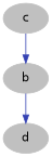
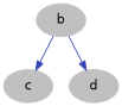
  digraph {
    fontname="DejaVu Sans"
    node [color=grey fontname="DejaVu Sans" style=filled]
    edge [color="0.649 0.701 0.701" fontname="DejaVu Sans"]
    b
    c
    d
-   c -> b
+   b -> c
    b -> d
  }
